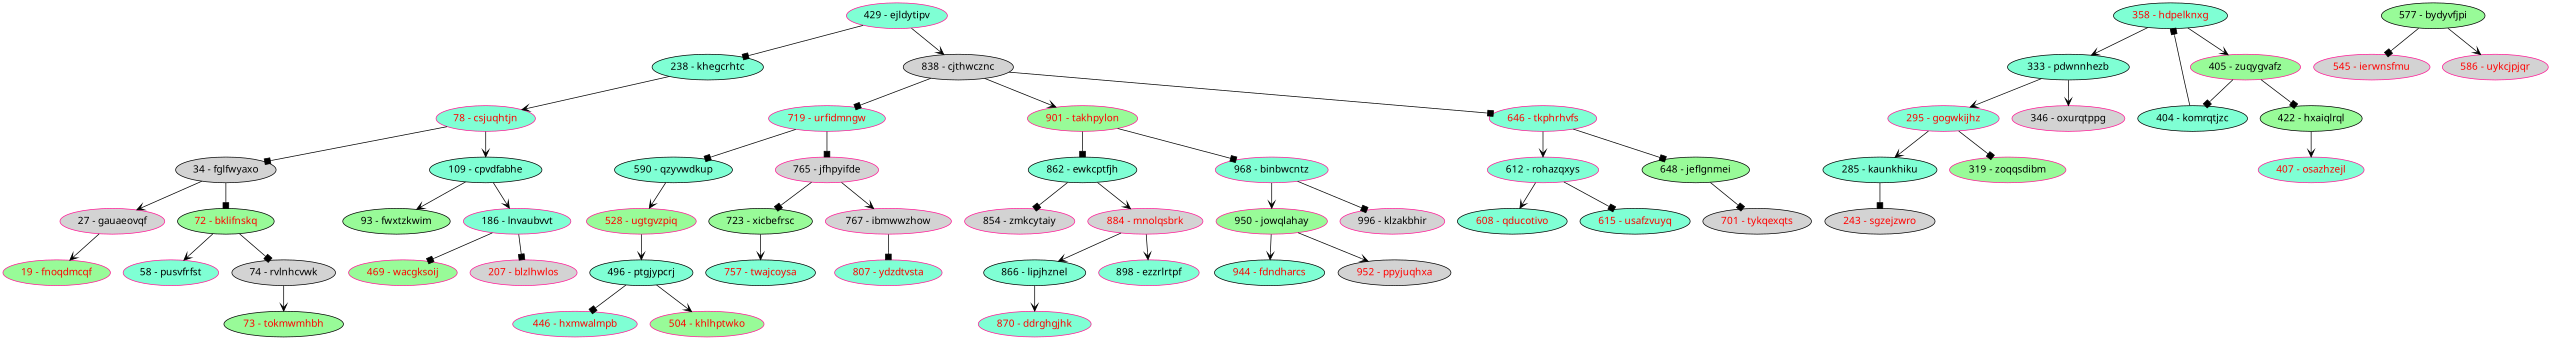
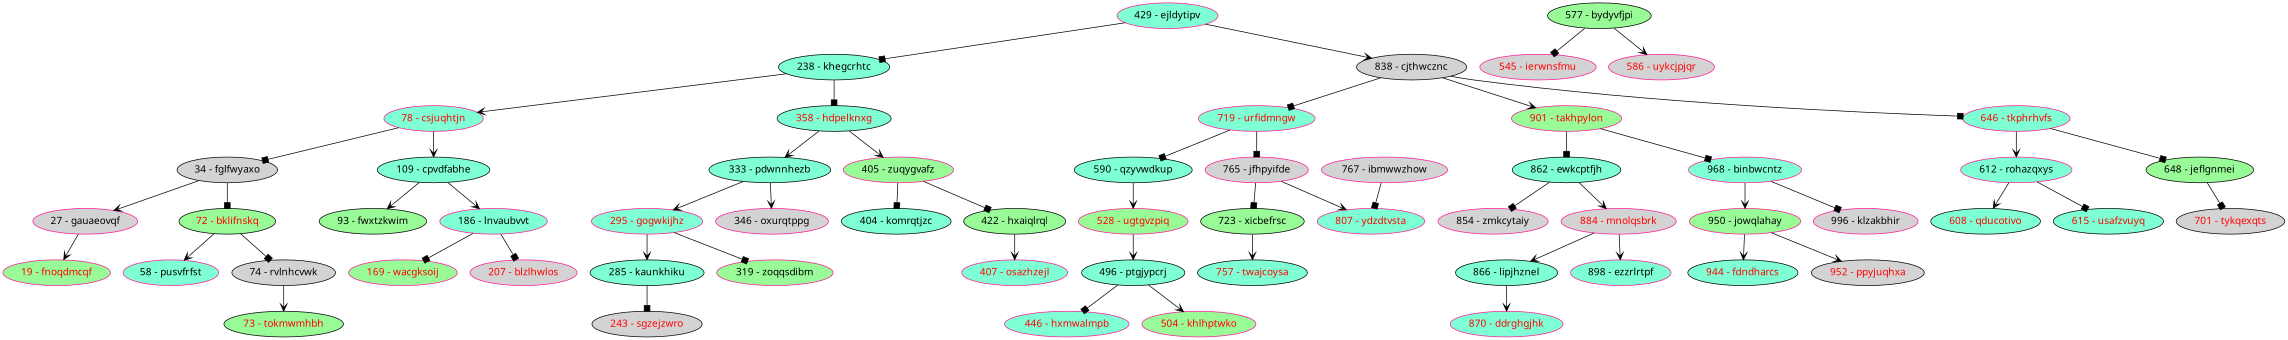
  digraph {
    fontname="Noto Sans"
    node [color=deeppink fillcolor=aquamarine fontname="Noto Sans" style=filled]
    edge [arrowhead=vee fontname="Noto Sans"]
    "238 - khegcrhtc" [color=black]
    "429 - ejldytipv"
    "838 - cjthwcznc" [color=black fillcolor=lightgrey]
    "78 - csjuqhtjn" [fontcolor=red]
    "358 - hdpelknxg" [color=black fontcolor=red]
    "719 - urfidmngw" [fontcolor=red]
    "901 - takhpylon" [fillcolor=palegreen fontcolor=red]
    "646 - tkphrhvfs" [fontcolor=red]
    "34 - fglfwyaxo" [color=black fillcolor=lightgrey]
    "109 - cpvdfabhe" [color=black]
    "333 - pdwnnhezb" [color=black]
    "405 - zuqygvafz" [fillcolor=palegreen]
    "590 - qzyvwdkup" [color=black]
    "765 - jfhpyifde" [fillcolor=lightgrey]
    "862 - ewkcptfjh" [color=black]
    "968 - binbwcntz"
    "27 - gauaeovqf" [fillcolor=lightgrey]
    "72 - bklifnskq" [color=black fillcolor=palegreen fontcolor=red]
    "93 - fwxtzkwim" [color=black fillcolor=palegreen]
    "186 - lnvaubvvt"
    "295 - gogwkijhz" [fontcolor=red]
    "346 - oxurqtppg" [fillcolor=lightgrey]
    "404 - komrqtjzc" [color=black]
    "422 - hxaiqlrql" [color=black fillcolor=palegreen]
    "19 - fnoqdmcqf" [fillcolor=palegreen fontcolor=red]
    "58 - pusvfrfst"
    "74 - rvlnhcvwk" [color=black fillcolor=lightgrey]
-   "169 - wacgksoij" [fillcolor=palegreen fontcolor=red label="469 - wacgksoij"]
+   "169 - wacgksoij" [fillcolor=palegreen fontcolor=red]
    "207 - blzlhwlos" [fillcolor=lightgrey fontcolor=red]
    "73 - tokmwmhbh" [color=black fillcolor=palegreen fontcolor=red]
    "285 - kaunkhiku" [color=black]
    "319 - zoqqsdibm" [fillcolor=palegreen]
    "407 - osazhzejl" [fontcolor=red]
    "243 - sgzejzwro" [color=black fillcolor=lightgrey fontcolor=red]
    "528 - ugtgvzpiq" [fillcolor=palegreen fontcolor=red]
    "723 - xicbefrsc" [color=black fillcolor=palegreen]
    "767 - ibmwwzhow" [fillcolor=lightgrey]
    "854 - zmkcytaiy" [fillcolor=lightgrey]
    "884 - mnolqsbrk" [fillcolor=lightgrey fontcolor=red]
    "950 - jowqlahay" [fillcolor=palegreen]
    "996 - klzakbhir" [fillcolor=lightgrey]
    "496 - ptgjypcrj" [color=black]
    "612 - rohazqxys"
    "648 - jeflgnmei" [color=black fillcolor=palegreen]
    "757 - twajcoysa" [color=black fontcolor=red]
    "807 - ydzdtvsta" [fontcolor=red]
    "446 - hxmwalmpb" [fontcolor=red]
    "504 - khlhptwko" [fillcolor=palegreen fontcolor=red]
    "577 - bydyvfjpi" [color=black fillcolor=palegreen]
    "545 - ierwnsfmu" [fillcolor=lightgrey fontcolor=red]
    "586 - uykcjpjqr" [fillcolor=lightgrey fontcolor=red]
    "608 - qducotivo" [color=black fontcolor=red]
    "615 - usafzvuyq" [color=black fontcolor=red]
    "701 - tykqexqts" [color=black fillcolor=lightgrey fontcolor=red]
    "866 - lipjhznel" [color=black]
    "898 - ezzrlrtpf"
    "944 - fdndharcs" [color=black fontcolor=red]
    "952 - ppyjuqhxa" [color=black fillcolor=lightgrey fontcolor=red]
    "870 - ddrghgjhk" [fontcolor=red]
    "238 - khegcrhtc" -> "78 - csjuqhtjn"
-   "404 - komrqtjzc" -> "358 - hdpelknxg" [arrowhead=box]
+   "238 - khegcrhtc" -> "358 - hdpelknxg" [arrowhead=box]
    "429 - ejldytipv" -> "238 - khegcrhtc" [arrowhead=box]
    "429 - ejldytipv" -> "838 - cjthwcznc"
    "838 - cjthwcznc" -> "719 - urfidmngw" [arrowhead=box]
    "838 - cjthwcznc" -> "901 - takhpylon"
    "838 - cjthwcznc" -> "646 - tkphrhvfs" [arrowhead=box]
    "78 - csjuqhtjn" -> "34 - fglfwyaxo" [arrowhead=box]
    "78 - csjuqhtjn" -> "109 - cpvdfabhe"
    "358 - hdpelknxg" -> "333 - pdwnnhezb"
    "358 - hdpelknxg" -> "405 - zuqygvafz"
    "719 - urfidmngw" -> "590 - qzyvwdkup" [arrowhead=box]
    "719 - urfidmngw" -> "765 - jfhpyifde" [arrowhead=box]
    "901 - takhpylon" -> "862 - ewkcptfjh" [arrowhead=box]
    "901 - takhpylon" -> "968 - binbwcntz" [arrowhead=box]
    "646 - tkphrhvfs" -> "612 - rohazqxys"
    "646 - tkphrhvfs" -> "648 - jeflgnmei" [arrowhead=box]
    "34 - fglfwyaxo" -> "27 - gauaeovqf"
    "34 - fglfwyaxo" -> "72 - bklifnskq" [arrowhead=box]
    "109 - cpvdfabhe" -> "93 - fwxtzkwim"
    "109 - cpvdfabhe" -> "186 - lnvaubvvt"
    "333 - pdwnnhezb" -> "295 - gogwkijhz"
    "333 - pdwnnhezb" -> "346 - oxurqtppg"
    "405 - zuqygvafz" -> "404 - komrqtjzc" [arrowhead=box]
    "405 - zuqygvafz" -> "422 - hxaiqlrql" [arrowhead=box]
    "590 - qzyvwdkup" -> "528 - ugtgvzpiq"
    "765 - jfhpyifde" -> "723 - xicbefrsc" [arrowhead=box]
-   "765 - jfhpyifde" -> "767 - ibmwwzhow"
+   "765 - jfhpyifde" -> "807 - ydzdtvsta"
    "862 - ewkcptfjh" -> "854 - zmkcytaiy" [arrowhead=box]
    "862 - ewkcptfjh" -> "884 - mnolqsbrk"
    "968 - binbwcntz" -> "950 - jowqlahay"
    "968 - binbwcntz" -> "996 - klzakbhir" [arrowhead=box]
    "27 - gauaeovqf" -> "19 - fnoqdmcqf"
    "72 - bklifnskq" -> "58 - pusvfrfst"
    "72 - bklifnskq" -> "74 - rvlnhcvwk" [arrowhead=box]
    "186 - lnvaubvvt" -> "169 - wacgksoij" [arrowhead=box]
    "186 - lnvaubvvt" -> "207 - blzlhwlos" [arrowhead=box]
    "295 - gogwkijhz" -> "285 - kaunkhiku"
    "295 - gogwkijhz" -> "319 - zoqqsdibm" [arrowhead=box]
    "422 - hxaiqlrql" -> "407 - osazhzejl"
    "74 - rvlnhcvwk" -> "73 - tokmwmhbh"
    "285 - kaunkhiku" -> "243 - sgzejzwro" [arrowhead=box]
    "528 - ugtgvzpiq" -> "496 - ptgjypcrj"
    "723 - xicbefrsc" -> "757 - twajcoysa"
    "767 - ibmwwzhow" -> "807 - ydzdtvsta" [arrowhead=box]
    "884 - mnolqsbrk" -> "866 - lipjhznel"
    "884 - mnolqsbrk" -> "898 - ezzrlrtpf"
    "950 - jowqlahay" -> "944 - fdndharcs"
    "950 - jowqlahay" -> "952 - ppyjuqhxa"
    "496 - ptgjypcrj" -> "446 - hxmwalmpb" [arrowhead=box]
    "496 - ptgjypcrj" -> "504 - khlhptwko"
    "612 - rohazqxys" -> "608 - qducotivo"
    "612 - rohazqxys" -> "615 - usafzvuyq" [arrowhead=box]
    "648 - jeflgnmei" -> "701 - tykqexqts" [arrowhead=box]
    "577 - bydyvfjpi" -> "545 - ierwnsfmu" [arrowhead=box]
    "577 - bydyvfjpi" -> "586 - uykcjpjqr"
    "866 - lipjhznel" -> "870 - ddrghgjhk"
  }
